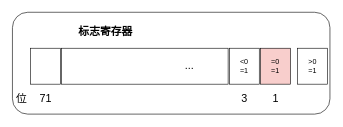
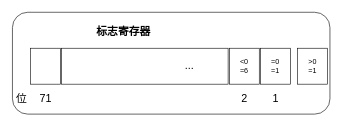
  <mxCell id="0" />
  <mxCell id="1" parent="0" />
  <mxCell id="2" value="" style="rounded=1;whiteSpace=wrap;html=1;" vertex="1" parent="1"><mxGeometry x="20" y="20" width="530" height="170" as="geometry" /></mxCell>
- <mxCell id="3" value="标志寄存器" style="text;html=1;align=center;verticalAlign=middle;resizable=0;points=[];autosize=1;fontStyle=1;fontSize=18;" vertex="1" parent="1"><mxGeometry x="120" y="38" width="110" height="30" as="geometry" /></mxCell>
+ <mxCell id="3" value="标志寄存器" style="text;html=1;align=center;verticalAlign=middle;resizable=0;points=[];autosize=1;fontStyle=1;fontSize=18;" vertex="1" parent="1"><mxGeometry x="150" y="38" width="110" height="30" as="geometry" /></mxCell>
  <mxCell id="4" value="" style="rounded=0;whiteSpace=wrap;html=1;" vertex="1" parent="1"><mxGeometry x="50" y="80" width="50" height="60" as="geometry" /></mxCell>
  <mxCell id="5" value="" style="rounded=0;whiteSpace=wrap;html=1;" vertex="1" parent="1"><mxGeometry x="102" y="80" width="278" height="60" as="geometry" /></mxCell>
- <mxCell id="6" value="&amp;lt;0&lt;br&gt;=1" style="rounded=0;whiteSpace=wrap;html=1;" vertex="1" parent="1"><mxGeometry x="382" y="80" width="50" height="60" as="geometry" /></mxCell>
- <mxCell id="7" value="=0&lt;br&gt;=1" style="rounded=0;whiteSpace=wrap;html=1;fillColor=#f8cecc;" vertex="1" parent="1"><mxGeometry x="434" y="80" width="50" height="60" as="geometry" /></mxCell>
+ <mxCell id="6" value="&amp;lt;0&lt;br&gt;=6" style="rounded=0;whiteSpace=wrap;html=1;" vertex="1" parent="1"><mxGeometry x="382" y="80" width="50" height="60" as="geometry" /></mxCell>
+ <mxCell id="7" value="=0&lt;br&gt;=1" style="rounded=0;whiteSpace=wrap;html=1;" vertex="1" parent="1"><mxGeometry x="434" y="80" width="50" height="60" as="geometry" /></mxCell>
  <mxCell id="8" value="&amp;gt;0&lt;br&gt;=1" style="rounded=0;whiteSpace=wrap;html=1;" vertex="1" parent="1"><mxGeometry x="496" y="80" width="50" height="60" as="geometry" /></mxCell>
  <mxCell id="9" value="71" style="text;html=1;align=center;verticalAlign=middle;resizable=0;points=[];autosize=1;fontSize=18;" vertex="1" parent="1"><mxGeometry x="55" y="149" width="40" height="30" as="geometry" /></mxCell>
- <mxCell id="10" value="3" style="text;html=1;align=center;verticalAlign=middle;resizable=0;points=[];autosize=1;fontSize=18;" vertex="1" parent="1"><mxGeometry x="392" y="149" width="30" height="30" as="geometry" /></mxCell>
+ <mxCell id="10" value="2" style="text;html=1;align=center;verticalAlign=middle;resizable=0;points=[];autosize=1;fontSize=18;" vertex="1" parent="1"><mxGeometry x="392" y="149" width="30" height="30" as="geometry" /></mxCell>
  <mxCell id="11" value="1" style="text;html=1;align=center;verticalAlign=middle;resizable=0;points=[];autosize=1;fontSize=18;" vertex="1" parent="1"><mxGeometry x="444" y="149" width="30" height="30" as="geometry" /></mxCell>
  <mxCell id="12" value="..." style="text;html=1;align=center;verticalAlign=middle;resizable=0;points=[];autosize=1;fontSize=18;" vertex="1" parent="1"><mxGeometry x="300" y="95" width="30" height="30" as="geometry" /></mxCell>
  <mxCell id="13" value="位" style="text;html=1;align=center;verticalAlign=middle;resizable=0;points=[];autosize=1;fontSize=18;" vertex="1" parent="1"><mxGeometry x="20" y="149" width="30" height="30" as="geometry" /></mxCell>
